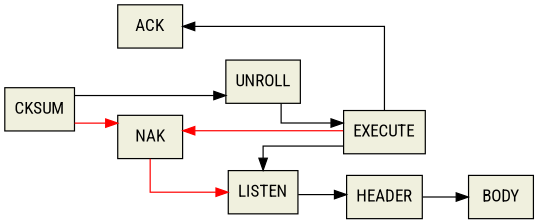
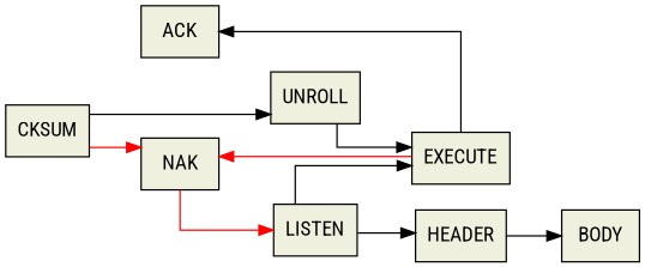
  digraph {
    fontname="Roboto Condensed"
    rankdir=LR
    splines=ortho
    node [color=black fillcolor="#f0f0de" fontname="Roboto Condensed" shape=box style=filled]
    edge [color="#000000" fontname="Roboto Condensed"]
    n1 [label=ACK]
    n2 [label=NAK]
    n3 [label=LISTEN]
    n4 [label=HEADER]
    n5 [label=BODY]
    n6 [label=CKSUM]
    n7 [label=UNROLL]
    n8 [label=EXECUTE]
    subgraph sub_1 {
      rank=same
      n1
      n2
    }
    subgraph sub_2 {
      rank=same
      n3
    }
    subgraph sub_3 {
      rank=same
      n4
    }
    subgraph sub_4 {
      rank=same
      n5
    }
    subgraph sub_5 {
      rank=same
      n6
    }
    subgraph sub_6 {
      rank=same
      n7
    }
    subgraph sub_7 {
      rank=same
      n8
    }
    n2 -> n3 [color="#ff0000"]
    n3 -> n4
    n4 -> n5
    n6 -> n2 [color="#ff0000"]
    n6 -> n7
    n7 -> n8
    n8 -> n1
    n8 -> n2 [color="#ff0000"]
-   n8 -> n3
+   n3 -> n8
  }
